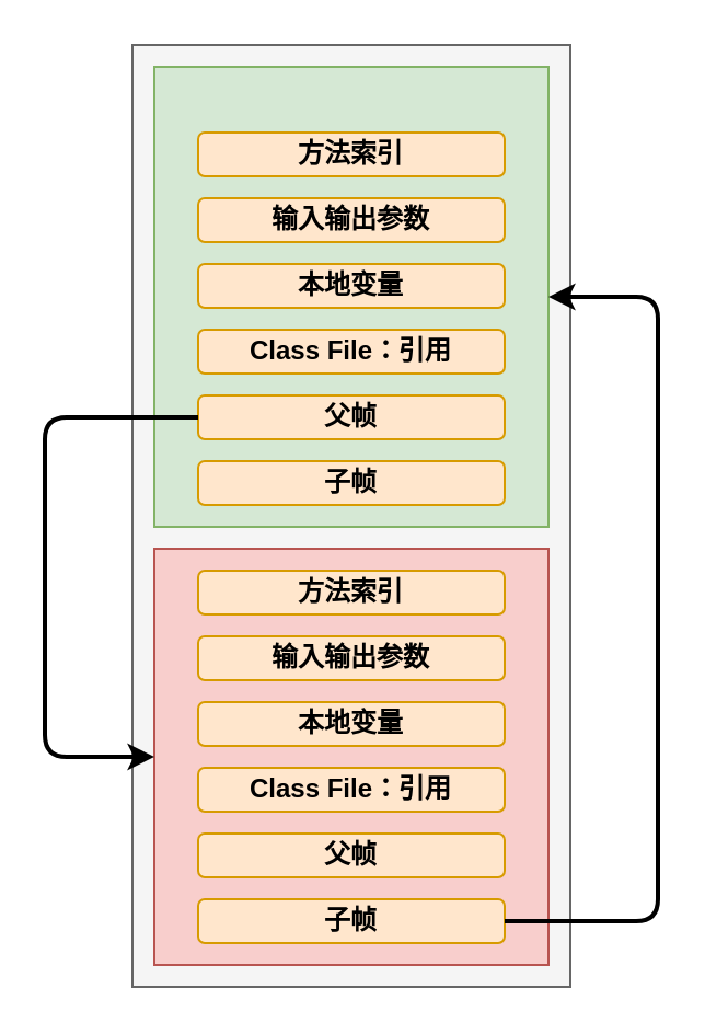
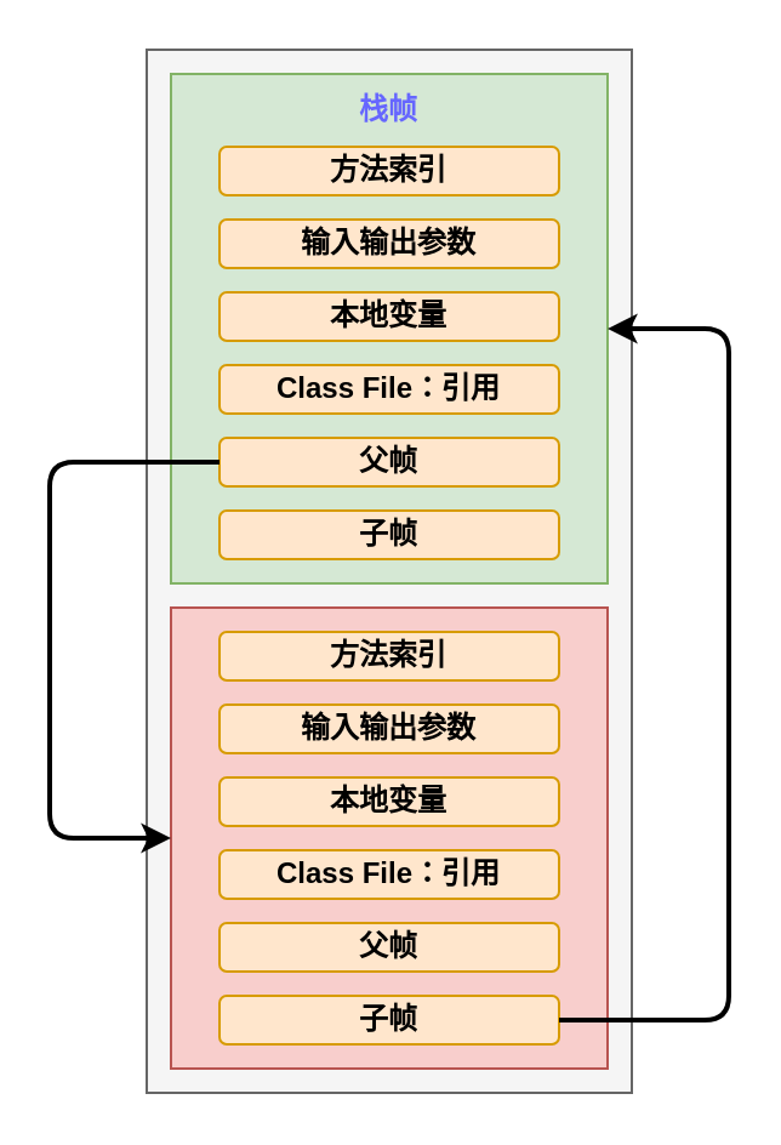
  <mxCell id="0" />
  <mxCell id="1" parent="0" />
  <mxCell id="2" value="" style="whiteSpace=wrap;html=1;fillColor=#f5f5f5;fontColor=#333333;strokeColor=#666666;" vertex="1" parent="1"><mxGeometry x="60" y="20" width="200" height="430" as="geometry" /></mxCell>
  <mxCell id="3" value="" style="rounded=0;whiteSpace=wrap;html=1;fillColor=#d5e8d4;strokeColor=#82b366;" vertex="1" parent="1"><mxGeometry x="70" y="30" width="180" height="210" as="geometry" /></mxCell>
  <mxCell id="4" value="方法索引" style="rounded=1;whiteSpace=wrap;html=1;fillColor=#ffe6cc;strokeColor=#d79b00;fontStyle=1;fontColor=#000000;" vertex="1" parent="1"><mxGeometry x="90" y="60" width="140" height="20" as="geometry" /></mxCell>
  <mxCell id="5" value="输入输出参数" style="rounded=1;whiteSpace=wrap;html=1;fillColor=#ffe6cc;strokeColor=#d79b00;fontStyle=1;fontColor=#000000;" vertex="1" parent="1"><mxGeometry x="90" y="90" width="140" height="20" as="geometry" /></mxCell>
  <mxCell id="6" value="本地变量" style="rounded=1;whiteSpace=wrap;html=1;fillColor=#ffe6cc;strokeColor=#d79b00;fontStyle=1;fontColor=#000000;" vertex="1" parent="1"><mxGeometry x="90" y="120" width="140" height="20" as="geometry" /></mxCell>
  <mxCell id="7" value="Class File：引用" style="rounded=1;whiteSpace=wrap;html=1;fillColor=#ffe6cc;strokeColor=#d79b00;fontStyle=1;fontColor=#000000;" vertex="1" parent="1"><mxGeometry x="90" y="150" width="140" height="20" as="geometry" /></mxCell>
  <mxCell id="8" value="父帧" style="rounded=1;whiteSpace=wrap;html=1;fillColor=#ffe6cc;strokeColor=#d79b00;fontStyle=1;fontColor=#000000;" vertex="1" parent="1"><mxGeometry x="90" y="180" width="140" height="20" as="geometry" /></mxCell>
  <mxCell id="9" value="子帧" style="rounded=1;whiteSpace=wrap;html=1;fillColor=#ffe6cc;strokeColor=#d79b00;fontStyle=1;fontColor=#000000;" vertex="1" parent="1"><mxGeometry x="90" y="210" width="140" height="20" as="geometry" /></mxCell>
  <mxCell id="10" value="" style="rounded=0;whiteSpace=wrap;html=1;fillColor=#f8cecc;strokeColor=#b85450;" vertex="1" parent="1"><mxGeometry x="70" y="250" width="180" height="190" as="geometry" /></mxCell>
  <mxCell id="11" value="方法索引" style="rounded=1;whiteSpace=wrap;html=1;fillColor=#ffe6cc;strokeColor=#d79b00;fontStyle=1;fontColor=#000000;" vertex="1" parent="1"><mxGeometry x="90" y="260" width="140" height="20" as="geometry" /></mxCell>
  <mxCell id="12" value="输入输出参数" style="rounded=1;whiteSpace=wrap;html=1;fillColor=#ffe6cc;strokeColor=#d79b00;fontStyle=1;fontColor=#000000;" vertex="1" parent="1"><mxGeometry x="90" y="290" width="140" height="20" as="geometry" /></mxCell>
  <mxCell id="13" value="本地变量" style="rounded=1;whiteSpace=wrap;html=1;fillColor=#ffe6cc;strokeColor=#d79b00;fontStyle=1;fontColor=#000000;" vertex="1" parent="1"><mxGeometry x="90" y="320" width="140" height="20" as="geometry" /></mxCell>
  <mxCell id="14" value="Class File：引用" style="rounded=1;whiteSpace=wrap;html=1;fillColor=#ffe6cc;strokeColor=#d79b00;fontStyle=1;fontColor=#000000;" vertex="1" parent="1"><mxGeometry x="90" y="350" width="140" height="20" as="geometry" /></mxCell>
  <mxCell id="15" value="父帧" style="rounded=1;whiteSpace=wrap;html=1;fillColor=#ffe6cc;strokeColor=#d79b00;fontStyle=1;fontColor=#000000;" vertex="1" parent="1"><mxGeometry x="90" y="380" width="140" height="20" as="geometry" /></mxCell>
  <mxCell id="16" value="子帧" style="rounded=1;whiteSpace=wrap;html=1;fillColor=#ffe6cc;strokeColor=#d79b00;fontStyle=1;fontColor=#000000;" vertex="1" parent="1"><mxGeometry x="90" y="410" width="140" height="20" as="geometry" /></mxCell>
  <mxCell id="17" value="" style="endArrow=classic;html=1;fontColor=#000000;strokeWidth=2;strokeColor=#000000;exitX=1;exitY=0.5;exitDx=0;exitDy=0;entryX=1;entryY=0.5;entryDx=0;entryDy=0;" edge="1" parent="1" source="16" target="3"><mxGeometry width="50" height="50" relative="1" as="geometry"><mxPoint x="340" y="370" as="sourcePoint" /><mxPoint x="249" y="146" as="targetPoint" /><Array as="points"><mxPoint x="300" y="420" /><mxPoint x="300" y="135" /></Array></mxGeometry></mxCell>
  <mxCell id="18" value="" style="endArrow=classic;html=1;strokeColor=#000000;strokeWidth=2;fontColor=#000000;entryX=0;entryY=0.5;entryDx=0;entryDy=0;exitX=0;exitY=0.5;exitDx=0;exitDy=0;" edge="1" parent="1" source="8" target="10"><mxGeometry width="50" height="50" relative="1" as="geometry"><mxPoint x="0" y="290" as="sourcePoint" /><mxPoint x="50" y="240" as="targetPoint" /><Array as="points"><mxPoint x="20" y="190" /><mxPoint x="20" y="345" /></Array></mxGeometry></mxCell>
+ <mxCell id="19" value="栈帧" style="text;html=1;strokeColor=none;fillColor=none;align=center;verticalAlign=middle;whiteSpace=wrap;rounded=0;fontColor=#6666FF;fontStyle=1" vertex="1" parent="1"><mxGeometry x="130" y="30" width="60" height="30" as="geometry" /></mxCell>
